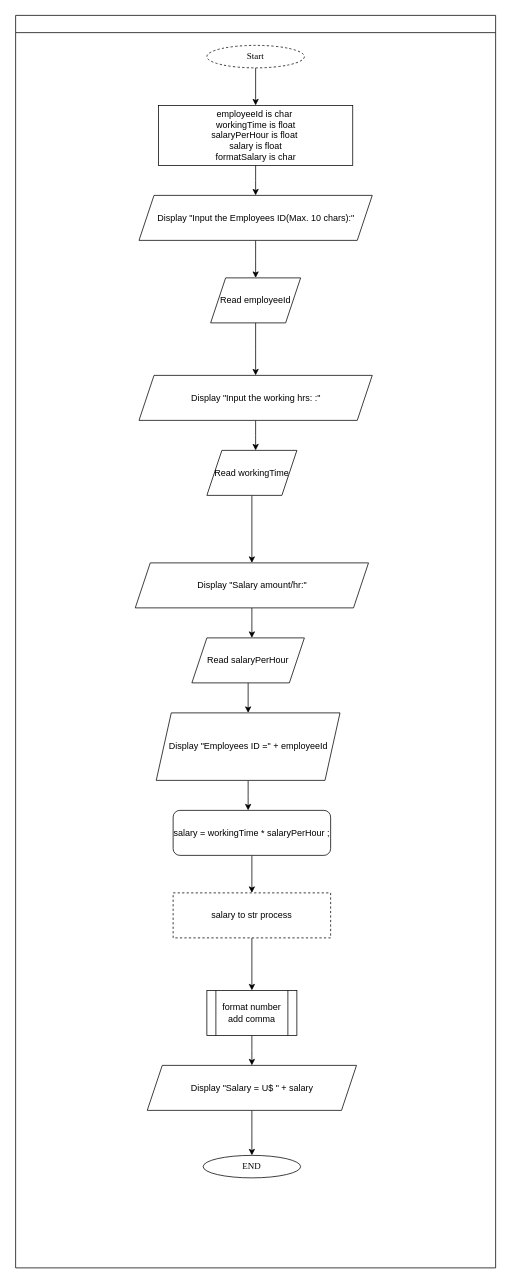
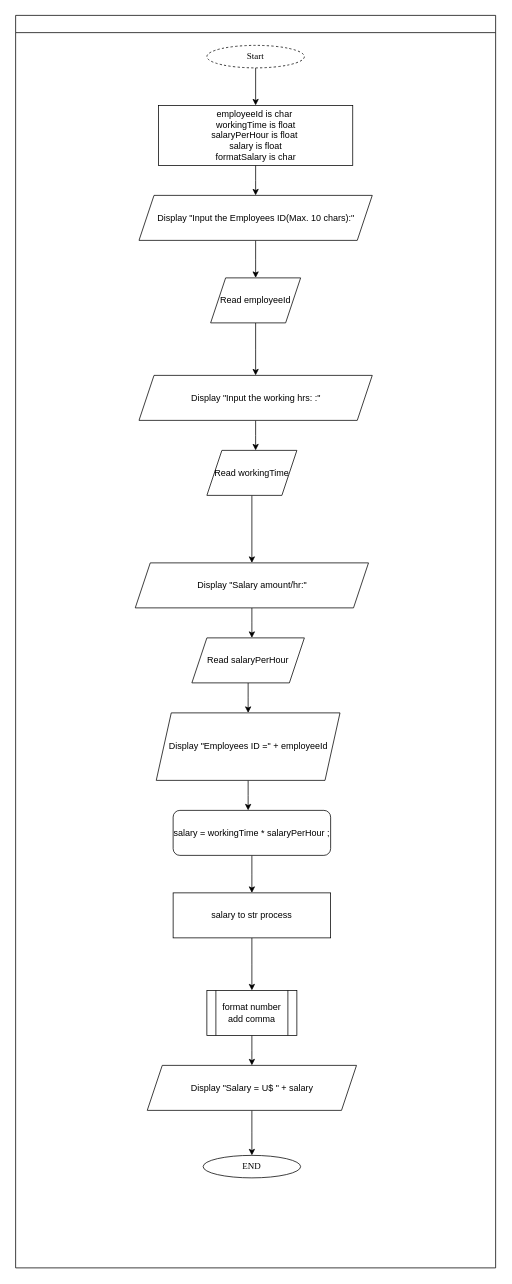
  <mxCell id="0" />
  <mxCell id="1" parent="0" />
  <mxCell id="2" value="" style="swimlane;fontFamily=Sarabun;fontSource=https%3A%2F%2Ffonts.googleapis.com%2Fcss%3Ffamily%3DSarabun;" parent="1" vertex="1"><mxGeometry x="20" y="20" width="640" height="1670" as="geometry" /></mxCell>
  <mxCell id="3" style="edgeStyle=orthogonalEdgeStyle;rounded=0;orthogonalLoop=1;jettySize=auto;html=1;entryX=0.5;entryY=0;entryDx=0;entryDy=0;" edge="1" parent="2" source="4" target="8"><mxGeometry relative="1" as="geometry" /></mxCell>
  <mxCell id="4" value="&lt;font data-font-src=&quot;https://fonts.googleapis.com/css?family=Sarabun&quot; face=&quot;Sarabun&quot;&gt;Start&lt;/font&gt;" style="ellipse;whiteSpace=wrap;html=1;dashed=1;" parent="2" vertex="1"><mxGeometry x="255" y="40" width="130" height="30" as="geometry" /></mxCell>
  <mxCell id="5" style="edgeStyle=orthogonalEdgeStyle;rounded=0;orthogonalLoop=1;jettySize=auto;html=1;" edge="1" parent="2" source="6"><mxGeometry relative="1" as="geometry"><mxPoint x="320" y="350" as="targetPoint" /></mxGeometry></mxCell>
  <mxCell id="6" value="Display &quot;Input the Employees ID(Max. 10 chars):&quot;" style="shape=parallelogram;perimeter=parallelogramPerimeter;whiteSpace=wrap;html=1;fixedSize=1;" vertex="1" parent="2"><mxGeometry x="164.5" y="240" width="311" height="60" as="geometry" /></mxCell>
  <mxCell id="7" style="edgeStyle=orthogonalEdgeStyle;rounded=0;orthogonalLoop=1;jettySize=auto;html=1;" edge="1" parent="2" source="8"><mxGeometry relative="1" as="geometry"><mxPoint x="320.0" y="240" as="targetPoint" /></mxGeometry></mxCell>
  <mxCell id="8" value="employeeId is char&amp;nbsp;&lt;div&gt;workingTime is float&lt;/div&gt;&lt;div&gt;salaryPerHour is float&amp;nbsp;&lt;/div&gt;&lt;div&gt;salary is float&lt;/div&gt;&lt;div&gt;formatSalary is char&lt;/div&gt;" style="rounded=0;whiteSpace=wrap;html=1;" vertex="1" parent="2"><mxGeometry x="190.5" y="120" width="259" height="80" as="geometry" /></mxCell>
  <mxCell id="9" style="edgeStyle=orthogonalEdgeStyle;rounded=0;orthogonalLoop=1;jettySize=auto;html=1;" edge="1" parent="2" source="10"><mxGeometry relative="1" as="geometry"><mxPoint x="320" y="480" as="targetPoint" /></mxGeometry></mxCell>
  <mxCell id="10" value="Read employeeId" style="shape=parallelogram;perimeter=parallelogramPerimeter;whiteSpace=wrap;html=1;fixedSize=1;" vertex="1" parent="2"><mxGeometry x="260" y="350" width="120" height="60" as="geometry" /></mxCell>
  <mxCell id="11" style="edgeStyle=orthogonalEdgeStyle;rounded=0;orthogonalLoop=1;jettySize=auto;html=1;" edge="1" parent="2" source="12"><mxGeometry relative="1" as="geometry"><mxPoint x="320" y="580" as="targetPoint" /></mxGeometry></mxCell>
  <mxCell id="12" value="Display &quot;Input the working hrs: :&quot;" style="shape=parallelogram;perimeter=parallelogramPerimeter;whiteSpace=wrap;html=1;fixedSize=1;" vertex="1" parent="2"><mxGeometry x="164.5" y="480" width="311" height="60" as="geometry" /></mxCell>
  <mxCell id="13" style="edgeStyle=orthogonalEdgeStyle;rounded=0;orthogonalLoop=1;jettySize=auto;html=1;entryX=0.5;entryY=0;entryDx=0;entryDy=0;" edge="1" parent="2" source="14" target="16"><mxGeometry relative="1" as="geometry" /></mxCell>
  <mxCell id="14" value="Read workingTime" style="shape=parallelogram;perimeter=parallelogramPerimeter;whiteSpace=wrap;html=1;fixedSize=1;" vertex="1" parent="2"><mxGeometry x="255" y="580" width="120" height="60" as="geometry" /></mxCell>
  <mxCell id="15" style="edgeStyle=orthogonalEdgeStyle;rounded=0;orthogonalLoop=1;jettySize=auto;html=1;" edge="1" parent="2" source="16"><mxGeometry relative="1" as="geometry"><mxPoint x="315" y="830" as="targetPoint" /></mxGeometry></mxCell>
  <mxCell id="16" value="Display &quot;Salary amount/hr:&quot;" style="shape=parallelogram;perimeter=parallelogramPerimeter;whiteSpace=wrap;html=1;fixedSize=1;" vertex="1" parent="2"><mxGeometry x="159.5" y="730" width="311" height="60" as="geometry" /></mxCell>
  <mxCell id="17" style="edgeStyle=orthogonalEdgeStyle;rounded=0;orthogonalLoop=1;jettySize=auto;html=1;" edge="1" parent="2" source="18"><mxGeometry relative="1" as="geometry"><mxPoint x="310" y="930" as="targetPoint" /></mxGeometry></mxCell>
  <mxCell id="18" value="Read salaryPerHour" style="shape=parallelogram;perimeter=parallelogramPerimeter;whiteSpace=wrap;html=1;fixedSize=1;" vertex="1" parent="2"><mxGeometry x="235" y="830" width="150" height="60" as="geometry" /></mxCell>
  <mxCell id="19" style="edgeStyle=orthogonalEdgeStyle;rounded=0;orthogonalLoop=1;jettySize=auto;html=1;" edge="1" parent="2" source="20"><mxGeometry relative="1" as="geometry"><mxPoint x="310" y="1060" as="targetPoint" /></mxGeometry></mxCell>
  <mxCell id="20" value="Display &quot;Employees ID =&quot; + employeeId" style="shape=parallelogram;perimeter=parallelogramPerimeter;whiteSpace=wrap;html=1;fixedSize=1;" vertex="1" parent="2"><mxGeometry x="187.5" y="930" width="245" height="90" as="geometry" /></mxCell>
  <mxCell id="21" style="edgeStyle=orthogonalEdgeStyle;rounded=0;orthogonalLoop=1;jettySize=auto;html=1;" edge="1" parent="2" source="22"><mxGeometry relative="1" as="geometry"><mxPoint x="315" y="1170" as="targetPoint" /></mxGeometry></mxCell>
  <mxCell id="22" value="salary = workingTime * salaryPerHour ;" style="whiteSpace=wrap;html=1;rounded=1;" vertex="1" parent="2"><mxGeometry x="210" y="1060" width="210" height="60" as="geometry" /></mxCell>
  <mxCell id="23" style="edgeStyle=orthogonalEdgeStyle;rounded=0;orthogonalLoop=1;jettySize=auto;html=1;" edge="1" parent="2" source="24"><mxGeometry relative="1" as="geometry"><mxPoint x="315" y="1300" as="targetPoint" /></mxGeometry></mxCell>
- <mxCell id="24" value="salary to str process" style="rounded=0;whiteSpace=wrap;html=1;dashed=1;" vertex="1" parent="2"><mxGeometry x="210" y="1170" width="210" height="60" as="geometry" /></mxCell>
+ <mxCell id="24" value="salary to str process" style="rounded=0;whiteSpace=wrap;html=1;" vertex="1" parent="2"><mxGeometry x="210" y="1170" width="210" height="60" as="geometry" /></mxCell>
  <mxCell id="25" style="edgeStyle=orthogonalEdgeStyle;rounded=0;orthogonalLoop=1;jettySize=auto;html=1;" edge="1" parent="2" source="26"><mxGeometry relative="1" as="geometry"><mxPoint x="315" y="1400" as="targetPoint" /></mxGeometry></mxCell>
  <mxCell id="26" value="format number&lt;div&gt;add comma&lt;/div&gt;" style="shape=process;whiteSpace=wrap;html=1;backgroundOutline=1;" vertex="1" parent="2"><mxGeometry x="255" y="1300" width="120" height="60" as="geometry" /></mxCell>
  <mxCell id="27" style="edgeStyle=orthogonalEdgeStyle;rounded=0;orthogonalLoop=1;jettySize=auto;html=1;" edge="1" parent="2" source="28"><mxGeometry relative="1" as="geometry"><mxPoint x="315.0" y="1520" as="targetPoint" /></mxGeometry></mxCell>
  <mxCell id="28" value="Display &quot;Salary = U$ &quot; + salary" style="shape=parallelogram;perimeter=parallelogramPerimeter;whiteSpace=wrap;html=1;fixedSize=1;" vertex="1" parent="2"><mxGeometry x="175.5" y="1400" width="279" height="60" as="geometry" /></mxCell>
  <mxCell id="29" value="&lt;font data-font-src=&quot;https://fonts.googleapis.com/css?family=Sarabun&quot; face=&quot;Sarabun&quot;&gt;END&lt;/font&gt;" style="ellipse;whiteSpace=wrap;html=1;" vertex="1" parent="2"><mxGeometry x="250" y="1520" width="130" height="30" as="geometry" /></mxCell>
